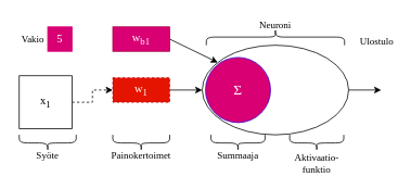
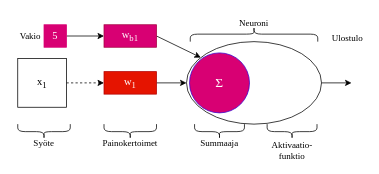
  <mxCell id="0" />
  <mxCell id="1" parent="0" />
  <mxCell id="2" style="edgeStyle=orthogonalEdgeStyle;rounded=0;orthogonalLoop=1;jettySize=auto;html=1;entryX=0;entryY=0.5;entryDx=0;entryDy=0;strokeColor=#000000;fontColor=#000000;dashed=1;" edge="1" parent="1" source="3" target="6"><mxGeometry relative="1" as="geometry" /></mxCell>
- <mxCell id="3" value="&lt;font style=&quot;font-size: 14px&quot; face=&quot;Times New Roman&quot;&gt;x&lt;sub&gt;1&lt;/sub&gt;&lt;/font&gt;" style="whiteSpace=wrap;html=1;aspect=fixed;" parent="1" vertex="1"><mxGeometry x="23" y="92.5" width="65" height="65" as="geometry" /></mxCell>
+ <mxCell id="3" value="&lt;font style=&quot;font-size: 14px&quot; face=&quot;Times New Roman&quot;&gt;x&lt;sub&gt;1&lt;/sub&gt;&lt;/font&gt;" style="whiteSpace=wrap;html=1;aspect=fixed;" parent="1" vertex="1"><mxGeometry x="23" y="77.5" width="65" height="65" as="geometry" /></mxCell>
  <mxCell id="4" value="&lt;font style=&quot;font-size: 18px&quot; face=&quot;Times New Roman&quot;&gt;&lt;span class=&quot;ILfuVd NA6bn&quot;&gt;&lt;span class=&quot;e24Kjd&quot;&gt; Σ&lt;/span&gt;&lt;/span&gt;&lt;/font&gt;" style="ellipse;whiteSpace=wrap;html=1;aspect=fixed;fillColor=#d80073;strokeColor=#3700CC;fontColor=#ffffff;" parent="1" vertex="1"><mxGeometry x="252" y="70" width="80" height="80" as="geometry" /></mxCell>
  <mxCell id="5" style="edgeStyle=none;rounded=0;orthogonalLoop=1;jettySize=auto;html=1;entryX=0;entryY=0.5;entryDx=0;entryDy=0;strokeColor=#000000;fontColor=#000000;" edge="1" parent="1" source="6" target="12"><mxGeometry relative="1" as="geometry" /></mxCell>
- <mxCell id="6" value="&lt;font style=&quot;font-size: 14px&quot; face=&quot;Times New Roman&quot;&gt;w&lt;sub&gt;1&lt;/sub&gt;&lt;/font&gt;" style="rounded=0;whiteSpace=wrap;html=1;fillColor=#e51400;strokeColor=#B20000;fontColor=#ffffff;dashed=1;" parent="1" vertex="1"><mxGeometry x="138" y="95" width="70" height="30" as="geometry" /></mxCell>
+ <mxCell id="6" value="&lt;font style=&quot;font-size: 14px&quot; face=&quot;Times New Roman&quot;&gt;w&lt;sub&gt;1&lt;/sub&gt;&lt;/font&gt;" style="rounded=0;whiteSpace=wrap;html=1;fillColor=#e51400;strokeColor=#B20000;fontColor=#ffffff;" parent="1" vertex="1"><mxGeometry x="138" y="95" width="70" height="30" as="geometry" /></mxCell>
  <mxCell id="7" style="rounded=0;orthogonalLoop=1;jettySize=auto;html=1;strokeColor=#000000;fontColor=#000000;exitX=1;exitY=0.5;exitDx=0;exitDy=0;" edge="1" parent="1" source="8" target="12"><mxGeometry relative="1" as="geometry" /></mxCell>
  <mxCell id="8" value="&lt;font style=&quot;font-size: 14px&quot; face=&quot;Times New Roman&quot;&gt;w&lt;sub&gt;b1&lt;/sub&gt;&lt;/font&gt;" style="rounded=0;whiteSpace=wrap;html=1;fillColor=#D80073;strokeColor=#A50040;fontColor=#ffffff;" parent="1" vertex="1"><mxGeometry x="138" y="32.5" width="70" height="30" as="geometry" /></mxCell>
+ <mxCell id="9" style="edgeStyle=none;rounded=0;orthogonalLoop=1;jettySize=auto;html=1;entryX=0;entryY=0.5;entryDx=0;entryDy=0;strokeColor=#000000;fontColor=#000000;" edge="1" parent="1" source="10" target="8"><mxGeometry relative="1" as="geometry" /></mxCell>
  <mxCell id="10" value="&lt;font style=&quot;font-size: 14px&quot; face=&quot;Times New Roman&quot; color=&quot;#FFFFFF&quot;&gt;5&lt;/font&gt;" style="whiteSpace=wrap;html=1;aspect=fixed;fillColor=#D80073;strokeColor=#D80073;" parent="1" vertex="1"><mxGeometry x="58" y="32.5" width="30" height="30" as="geometry" /></mxCell>
  <mxCell id="11" style="edgeStyle=none;rounded=0;orthogonalLoop=1;jettySize=auto;html=1;strokeColor=#000000;fontColor=#000000;" edge="1" parent="1" source="12"><mxGeometry relative="1" as="geometry"><mxPoint x="468" y="110" as="targetPoint" /></mxGeometry></mxCell>
  <mxCell id="12" value="" style="ellipse;whiteSpace=wrap;html=1;strokeColor=#000000;fillColor=none;" vertex="1" parent="1"><mxGeometry x="248" y="55" width="180" height="110" as="geometry" /></mxCell>
  <mxCell id="13" value="&lt;font face=&quot;Times New Roman&quot;&gt;Syöte&lt;/font&gt;" style="text;html=1;strokeColor=none;fillColor=none;align=center;verticalAlign=middle;whiteSpace=wrap;rounded=0;fontColor=#000000;" vertex="1" parent="1"><mxGeometry x="38" y="180" width="40" height="20" as="geometry" /></mxCell>
  <mxCell id="14" value="&lt;font face=&quot;Times New Roman&quot;&gt;Painokertoimet&lt;/font&gt;" style="text;html=1;strokeColor=none;fillColor=none;align=center;verticalAlign=middle;whiteSpace=wrap;rounded=0;fontColor=#000000;" vertex="1" parent="1"><mxGeometry x="153" y="180" width="40" height="20" as="geometry" /></mxCell>
  <mxCell id="15" value="&lt;div&gt;&lt;font face=&quot;Times New Roman&quot;&gt;Neuroni&lt;/font&gt;&lt;/div&gt;" style="text;html=1;strokeColor=none;fillColor=none;align=center;verticalAlign=middle;whiteSpace=wrap;rounded=0;fontColor=#000000;" vertex="1" parent="1"><mxGeometry x="318" width="40" height="20" as="geometry" y="20" /></mxCell>
  <mxCell id="16" value="&lt;font face=&quot;Times New Roman&quot;&gt;Summaaja&lt;/font&gt;" style="text;html=1;strokeColor=none;fillColor=none;align=center;verticalAlign=middle;whiteSpace=wrap;rounded=0;fontColor=#000000;" vertex="1" parent="1"><mxGeometry x="272" y="180" width="40" height="20" as="geometry" /></mxCell>
  <mxCell id="17" value="&lt;font face=&quot;Times New Roman&quot;&gt;Ulostulo&lt;/font&gt;" style="text;html=1;strokeColor=none;fillColor=none;align=center;verticalAlign=middle;whiteSpace=wrap;rounded=0;fontColor=#000000;" vertex="1" parent="1"><mxGeometry x="443" y="40" width="40" height="20" as="geometry" /></mxCell>
  <mxCell id="18" value="&lt;div&gt;&lt;font face=&quot;Times New Roman&quot;&gt;Vakio&lt;/font&gt;&lt;/div&gt;" style="text;html=1;strokeColor=none;fillColor=none;align=center;verticalAlign=middle;whiteSpace=wrap;rounded=0;fontColor=#000000;" vertex="1" parent="1"><mxGeometry y="37.5" width="40" height="20" as="geometry" x="20" /></mxCell>
  <mxCell id="19" value="" style="shape=curlyBracket;whiteSpace=wrap;html=1;rounded=1;strokeColor=#000000;fillColor=#000000;fontColor=#000000;direction=north;" vertex="1" parent="1"><mxGeometry x="23" y="165" width="70" height="20" as="geometry" /></mxCell>
  <mxCell id="20" value="" style="shape=curlyBracket;whiteSpace=wrap;html=1;rounded=1;strokeColor=#000000;fillColor=#000000;fontColor=#000000;direction=north;" vertex="1" parent="1"><mxGeometry x="138" y="165" width="70" height="20" as="geometry" /></mxCell>
  <mxCell id="21" value="" style="shape=curlyBracket;whiteSpace=wrap;html=1;rounded=1;strokeColor=#000000;fillColor=#000000;fontColor=#000000;direction=north;" vertex="1" parent="1"><mxGeometry x="258.75" y="165" width="66.5" height="20" as="geometry" /></mxCell>
  <mxCell id="22" value="" style="shape=curlyBracket;whiteSpace=wrap;html=1;rounded=1;strokeColor=#000000;fillColor=#000000;fontColor=#000000;direction=north;" vertex="1" parent="1"><mxGeometry x="355.5" y="165" width="66.5" height="20" as="geometry" /></mxCell>
  <mxCell id="23" value="&lt;font face=&quot;Times New Roman&quot;&gt;Aktivaatio-funktio&lt;/font&gt;" style="text;html=1;strokeColor=none;fillColor=none;align=center;verticalAlign=middle;whiteSpace=wrap;rounded=0;fontColor=#000000;" vertex="1" parent="1"><mxGeometry x="368.75" y="190" width="40" height="20" as="geometry" /></mxCell>
  <mxCell id="24" value="" style="shape=curlyBracket;whiteSpace=wrap;html=1;rounded=1;strokeColor=#000000;fillColor=#000000;fontColor=#000000;direction=south;" vertex="1" parent="1"><mxGeometry x="253" y="35" width="170" height="20" as="geometry" /></mxCell>
